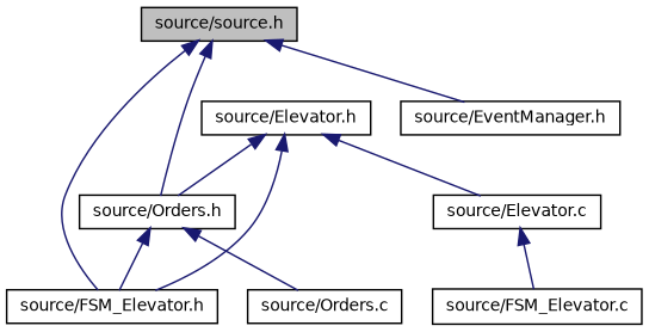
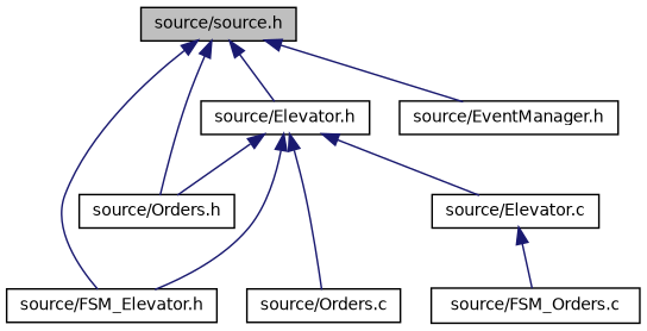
  digraph {
    node [color=black fillcolor=white fontname=Helvetica fontsize=10 shape=record style=filled]
    edge [color=midnightblue dir=back fontname=Helvetica fontsize=10 labelfontname=Helvetica labelfontsize=10 style=solid]
    n1 [fillcolor=grey75 fontcolor=black height=0.2 label="source/source.h" width=0.4]
    n2 [height=0.2 label="source/Elevator.h" width=0.4]
    n3 [height=0.2 label="source/FSM_Elevator.h" width=0.4]
    n4 [height=0.2 label="source/Orders.h" width=0.4]
    n5 [height=0.2 label="source/EventManager.h" width=0.4]
    n6 [height=0.2 label="source/Elevator.c" width=0.4]
    n7 [height=0.2 label="source/Orders.c" width=0.4]
-   n8 [height=0.2 label="source/FSM_Elevator.c" width=0.4]
+   n8 [height=0.2 label="source/FSM_Orders.c" width=0.4]
+   n1 -> n2
    n1 -> n3
    n1 -> n4
    n1 -> n5
    n2 -> n3
    n2 -> n4
    n2 -> n6
-   n4 -> n3
-   n4 -> n7
+   n2 -> n7
    n6 -> n8
  }
